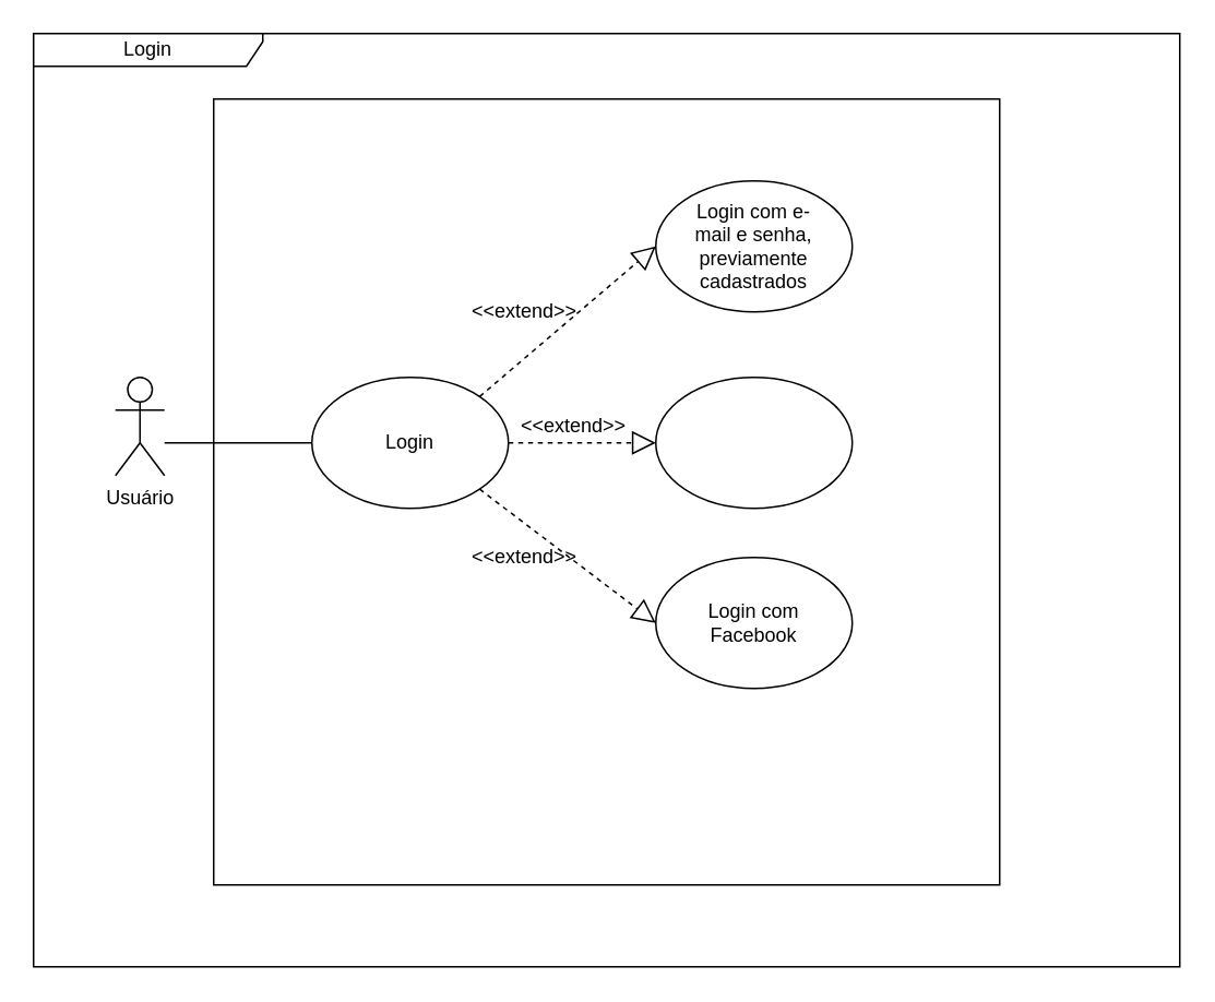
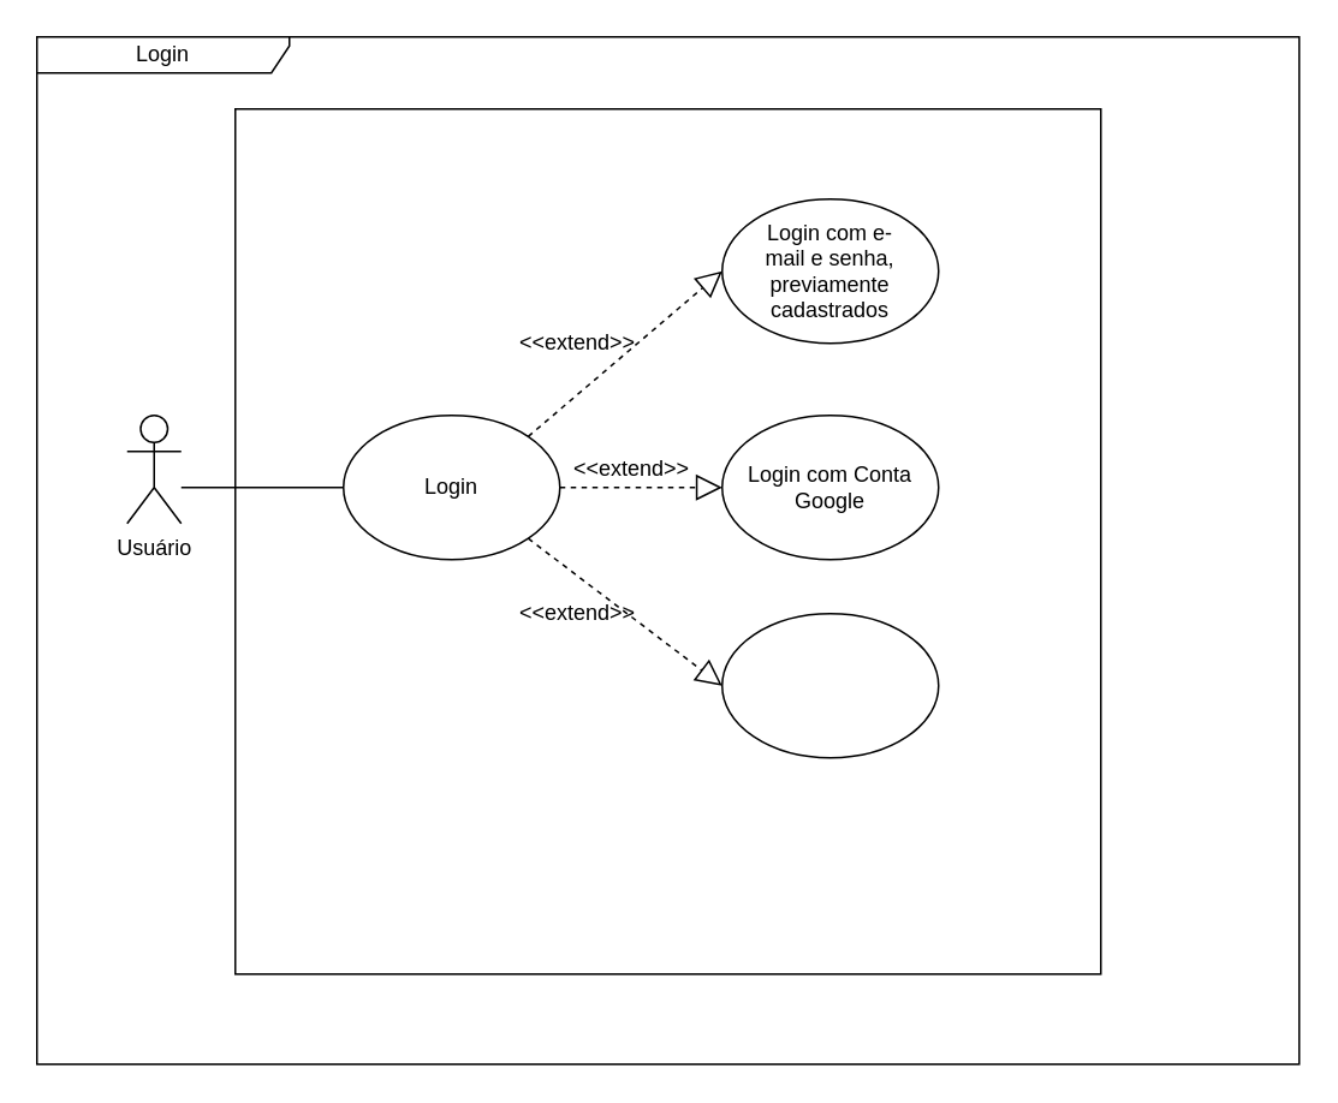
  <mxCell id="0" />
  <mxCell id="1" parent="0" />
  <mxCell id="2" value="Usuário" style="shape=umlActor;verticalLabelPosition=bottom;verticalAlign=top;html=1;outlineConnect=0;" parent="1" vertex="1"><mxGeometry x="70" y="230" width="30" height="60" as="geometry" /></mxCell>
  <mxCell id="3" value="" style="ellipse;whiteSpace=wrap;html=1;" parent="1" vertex="1"><mxGeometry x="400" y="110" width="120" height="80" as="geometry" /></mxCell>
  <mxCell id="4" value="" style="ellipse;whiteSpace=wrap;html=1;" parent="1" vertex="1"><mxGeometry x="190" y="230" width="120" height="80" as="geometry" /></mxCell>
  <mxCell id="5" value="" style="ellipse;whiteSpace=wrap;html=1;" parent="1" vertex="1"><mxGeometry x="400" y="230" width="120" height="80" as="geometry" /></mxCell>
  <mxCell id="6" value="" style="ellipse;whiteSpace=wrap;html=1;" parent="1" vertex="1"><mxGeometry x="400" y="340" width="120" height="80" as="geometry" /></mxCell>
  <mxCell id="7" value="Login" style="text;html=1;strokeColor=none;fillColor=none;align=center;verticalAlign=middle;whiteSpace=wrap;rounded=0;" parent="1" vertex="1"><mxGeometry x="230" y="260" width="40" height="20" as="geometry" /></mxCell>
  <mxCell id="8" value="Login com e-mail e senha, previamente cadastrados" style="text;html=1;strokeColor=none;fillColor=none;align=center;verticalAlign=middle;whiteSpace=wrap;rounded=0;" parent="1" vertex="1"><mxGeometry x="420" y="140" width="80" height="20" as="geometry" /></mxCell>
- <mxCell id="10" value="Login com Facebook" style="text;html=1;strokeColor=none;fillColor=none;align=center;verticalAlign=middle;whiteSpace=wrap;rounded=0;" parent="1" vertex="1"><mxGeometry x="420" y="370" width="80" height="20" as="geometry" /></mxCell>
+ <mxCell id="9" value="Login com Conta Google" style="text;html=1;strokeColor=none;fillColor=none;align=center;verticalAlign=middle;whiteSpace=wrap;rounded=0;" parent="1" vertex="1"><mxGeometry x="410" y="260" width="100" height="20" as="geometry" /></mxCell>
  <mxCell id="11" value="" style="endArrow=none;html=1;entryX=0;entryY=0.5;entryDx=0;entryDy=0;" parent="1" target="4" edge="1"><mxGeometry width="50" height="50" relative="1" as="geometry"><mxPoint x="100" y="270" as="sourcePoint" /><mxPoint x="150" y="220" as="targetPoint" /></mxGeometry></mxCell>
  <mxCell id="12" value="" style="endArrow=block;dashed=1;endFill=0;endSize=12;html=1;exitX=1;exitY=0;exitDx=0;exitDy=0;entryX=0;entryY=0.5;entryDx=0;entryDy=0;" parent="1" source="4" target="3" edge="1"><mxGeometry width="160" relative="1" as="geometry"><mxPoint x="340" y="210" as="sourcePoint" /><mxPoint x="500" y="210" as="targetPoint" /></mxGeometry></mxCell>
  <mxCell id="13" value="" style="endArrow=block;dashed=1;endFill=0;endSize=12;html=1;exitX=1;exitY=0.5;exitDx=0;exitDy=0;entryX=0;entryY=0.5;entryDx=0;entryDy=0;" parent="1" source="4" target="5" edge="1"><mxGeometry width="160" relative="1" as="geometry"><mxPoint x="340" y="210" as="sourcePoint" /><mxPoint x="500" y="210" as="targetPoint" /></mxGeometry></mxCell>
  <mxCell id="14" value="" style="endArrow=block;dashed=1;endFill=0;endSize=12;html=1;exitX=1;exitY=1;exitDx=0;exitDy=0;entryX=0;entryY=0.5;entryDx=0;entryDy=0;" parent="1" source="4" target="6" edge="1"><mxGeometry width="160" relative="1" as="geometry"><mxPoint x="340" y="210" as="sourcePoint" /><mxPoint x="500" y="210" as="targetPoint" /></mxGeometry></mxCell>
  <mxCell id="15" value="&amp;lt;&amp;lt;extend&amp;gt;&amp;gt;" style="text;html=1;strokeColor=none;fillColor=none;align=center;verticalAlign=middle;whiteSpace=wrap;rounded=0;" parent="1" vertex="1"><mxGeometry x="330" y="250" width="40" height="20" as="geometry" /></mxCell>
  <mxCell id="16" value="&amp;lt;&amp;lt;extend&amp;gt;&amp;gt;" style="text;html=1;strokeColor=none;fillColor=none;align=center;verticalAlign=middle;whiteSpace=wrap;rounded=0;" parent="1" vertex="1"><mxGeometry x="300" y="330" width="40" height="20" as="geometry" /></mxCell>
  <mxCell id="17" value="&amp;lt;&amp;lt;extend&amp;gt;&amp;gt;" style="text;html=1;strokeColor=none;fillColor=none;align=center;verticalAlign=middle;whiteSpace=wrap;rounded=0;" parent="1" vertex="1"><mxGeometry x="300" y="180" width="40" height="20" as="geometry" /></mxCell>
  <mxCell id="18" value="Login" style="shape=umlFrame;whiteSpace=wrap;html=1;strokeColor=default;fillColor=none;width=140;height=20;" vertex="1" parent="1"><mxGeometry x="20" y="20" width="700" height="570" as="geometry" /></mxCell>
  <mxCell id="19" value="" style="whiteSpace=wrap;html=1;aspect=fixed;rounded=0;glass=0;shadow=0;sketch=0;gradientDirection=south;fillColor=none;" vertex="1" parent="1"><mxGeometry x="130" y="60" width="480" height="480" as="geometry" /></mxCell>
